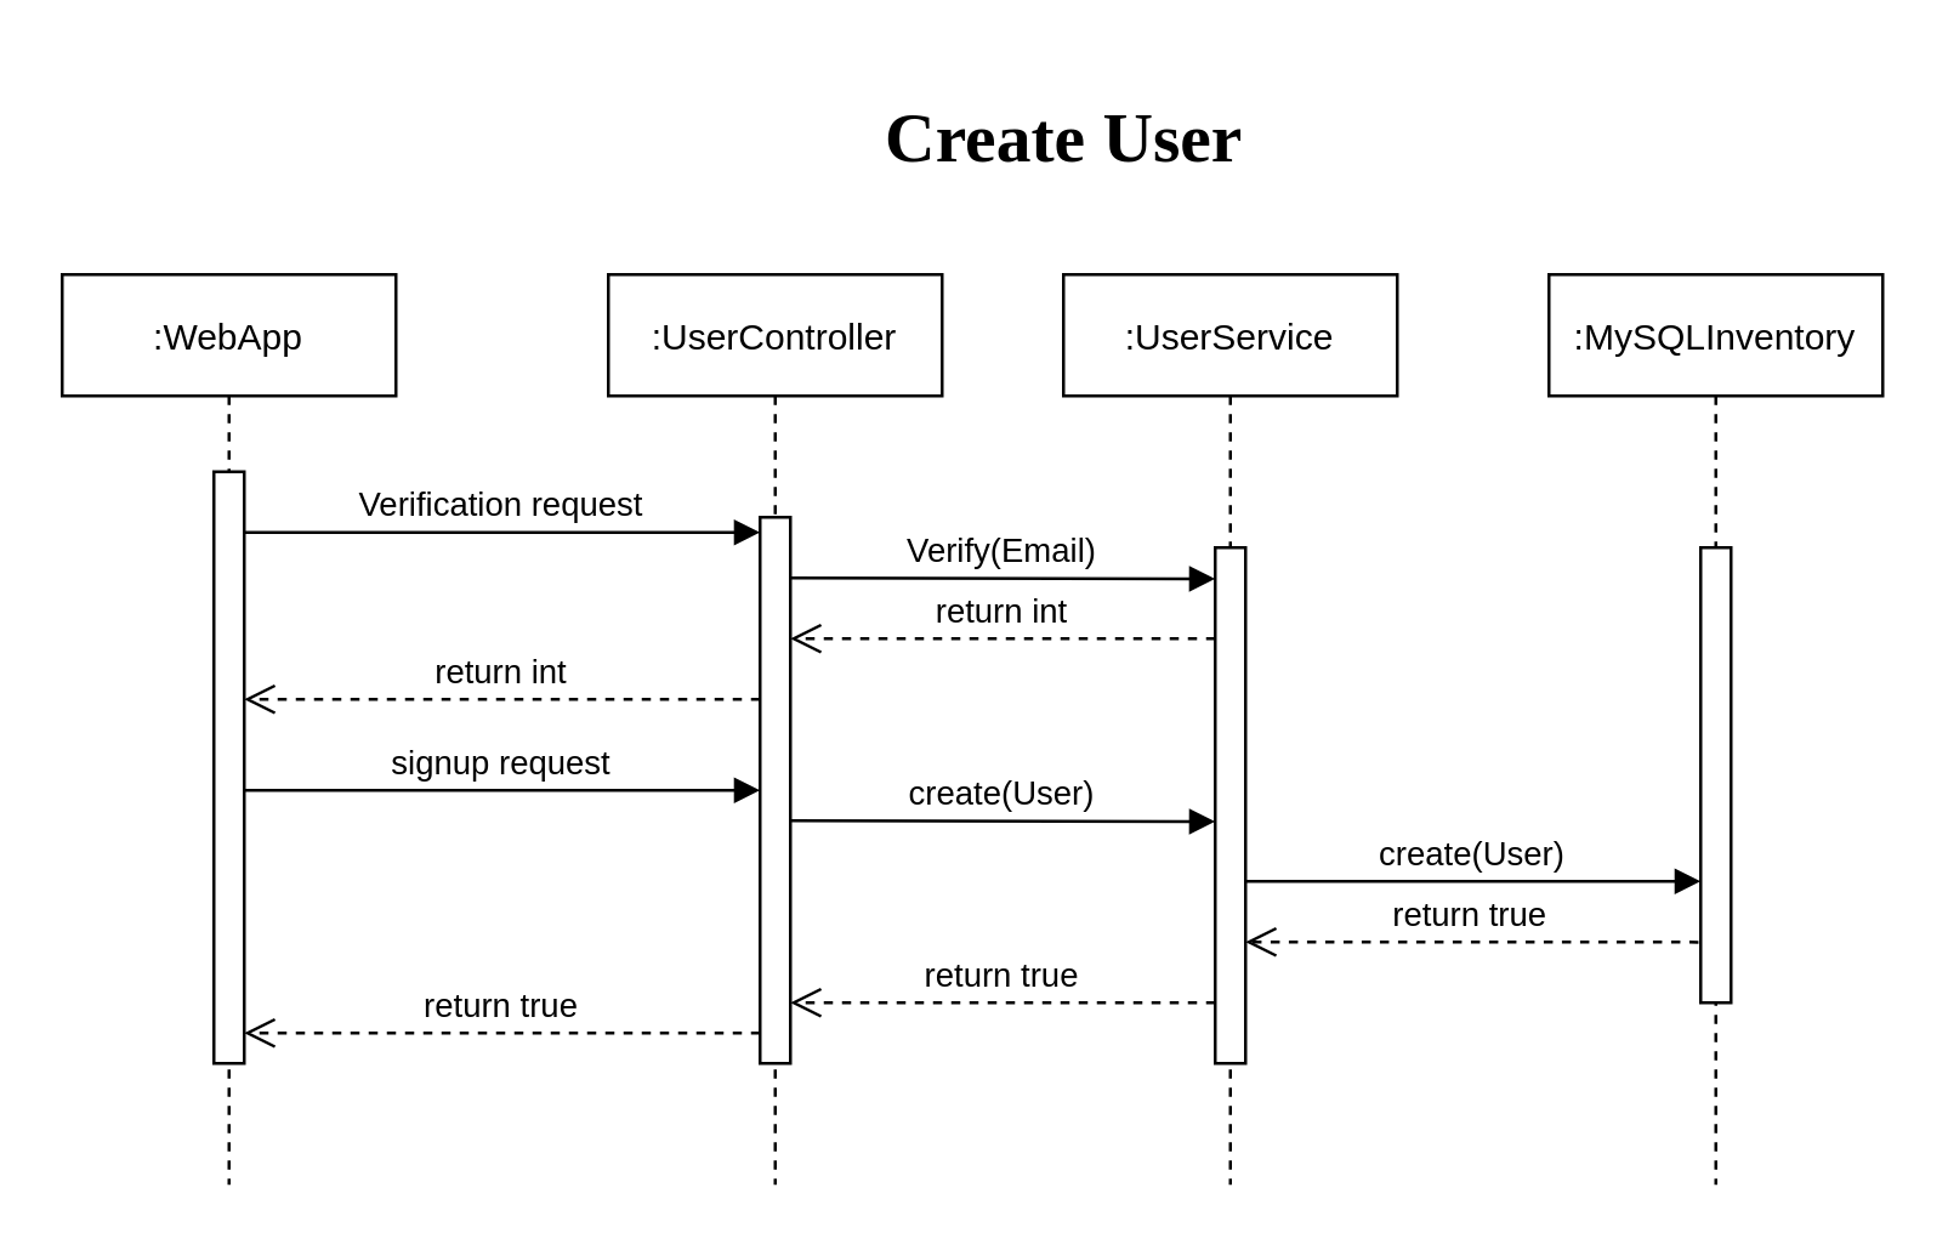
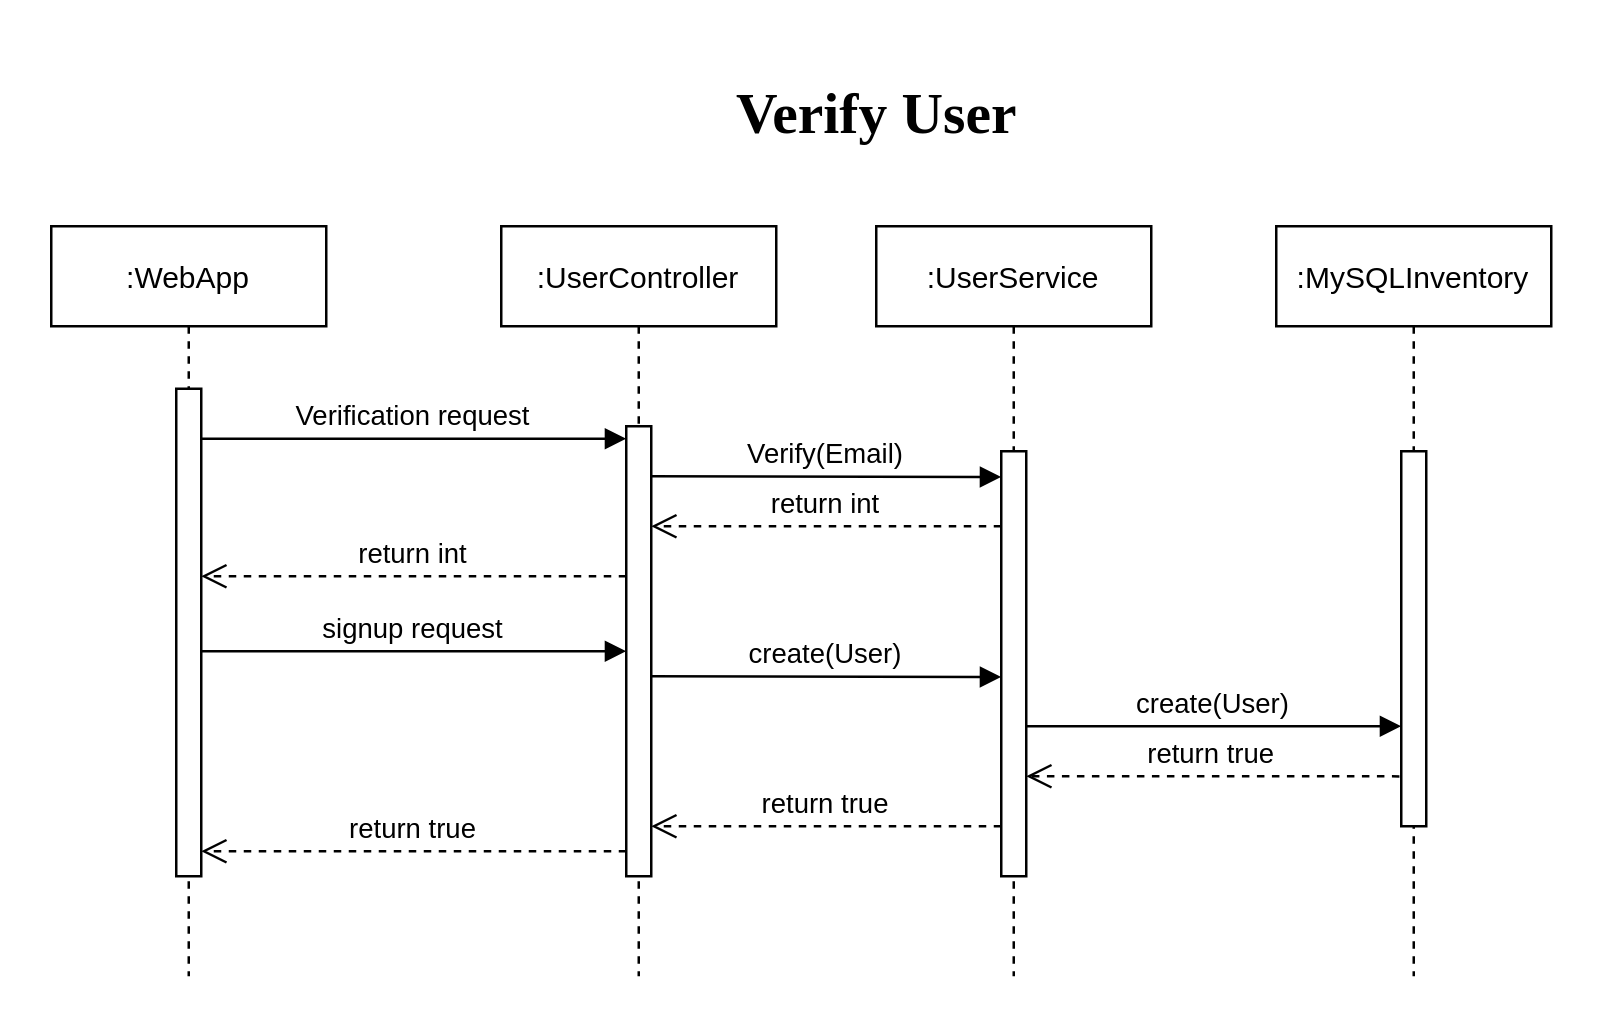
  <mxCell id="0" />
  <mxCell id="1" parent="0" />
  <mxCell id="2" value=":WebApp" style="shape=umlLifeline;perimeter=lifelinePerimeter;container=1;collapsible=0;recursiveResize=0;rounded=0;shadow=0;strokeWidth=1;" parent="1" vertex="1"><mxGeometry x="20" y="90" width="110" height="300" as="geometry" /></mxCell>
  <mxCell id="3" value="" style="points=[];perimeter=orthogonalPerimeter;rounded=0;shadow=0;strokeWidth=1;" parent="2" vertex="1"><mxGeometry x="50" y="65" width="10" height="195" as="geometry" /></mxCell>
  <mxCell id="4" value=":UserController" style="shape=umlLifeline;perimeter=lifelinePerimeter;container=1;collapsible=0;recursiveResize=0;rounded=0;shadow=0;strokeWidth=1;" parent="1" vertex="1"><mxGeometry x="200" y="90" width="110" height="300" as="geometry" /></mxCell>
  <mxCell id="5" value="" style="points=[];perimeter=orthogonalPerimeter;rounded=0;shadow=0;strokeWidth=1;" parent="4" vertex="1"><mxGeometry x="50" y="80" width="10" height="180" as="geometry" /></mxCell>
  <mxCell id="6" value="Verify(Email)" style="verticalAlign=bottom;endArrow=block;shadow=0;strokeWidth=1;" edge="1" parent="4"><mxGeometry relative="1" as="geometry"><mxPoint x="60" y="100.0" as="sourcePoint" /><mxPoint x="200" y="100.29" as="targetPoint" /></mxGeometry></mxCell>
  <mxCell id="7" value="return int" style="verticalAlign=bottom;endArrow=open;dashed=1;endSize=8;shadow=0;strokeWidth=1;" edge="1" parent="4"><mxGeometry relative="1" as="geometry"><mxPoint x="-120" y="140" as="targetPoint" /><mxPoint x="50" y="140.0" as="sourcePoint" /></mxGeometry></mxCell>
  <mxCell id="8" value="create(User)" style="verticalAlign=bottom;endArrow=block;shadow=0;strokeWidth=1;" parent="4" edge="1"><mxGeometry relative="1" as="geometry"><mxPoint x="60" y="180" as="sourcePoint" /><mxPoint x="200" y="180.29" as="targetPoint" /></mxGeometry></mxCell>
  <mxCell id="9" value="Verification request" style="verticalAlign=bottom;endArrow=block;entryX=0;entryY=0;shadow=0;strokeWidth=1;" parent="1" edge="1"><mxGeometry relative="1" as="geometry"><mxPoint x="80" y="175" as="sourcePoint" /><mxPoint x="250" y="175" as="targetPoint" /></mxGeometry></mxCell>
- <mxCell id="10" value="&lt;h1&gt;&lt;font face=&quot;Tahoma&quot;&gt;&lt;span style=&quot;font-size: 23px&quot;&gt;Create User&lt;/span&gt;&lt;/font&gt;&lt;/h1&gt;" style="text;html=1;align=center;verticalAlign=middle;resizable=0;points=[];autosize=1;" parent="1" vertex="1"><mxGeometry x="275" y="20" width="150" height="50" as="geometry" /></mxCell>
+ <mxCell id="10" value="&lt;h1&gt;&lt;font face=&quot;Tahoma&quot;&gt;&lt;span style=&quot;font-size: 23px&quot;&gt;Verify User&lt;/span&gt;&lt;/font&gt;&lt;/h1&gt;" style="text;html=1;align=center;verticalAlign=middle;resizable=0;points=[];autosize=1;" parent="1" vertex="1"><mxGeometry x="275" y="20" width="150" height="50" as="geometry" /></mxCell>
  <mxCell id="11" value=":MySQLInventory" style="shape=umlLifeline;perimeter=lifelinePerimeter;container=1;collapsible=0;recursiveResize=0;rounded=0;shadow=0;strokeWidth=1;" parent="1" vertex="1"><mxGeometry x="510" y="90" width="110" height="300" as="geometry" /></mxCell>
  <mxCell id="12" value="" style="points=[];perimeter=orthogonalPerimeter;rounded=0;shadow=0;strokeWidth=1;" parent="11" vertex="1"><mxGeometry x="50" y="90" width="10" height="150" as="geometry" /></mxCell>
  <mxCell id="13" value=":UserService" style="shape=umlLifeline;perimeter=lifelinePerimeter;container=1;collapsible=0;recursiveResize=0;rounded=0;shadow=0;strokeWidth=1;" parent="1" vertex="1"><mxGeometry x="350" y="90" width="110" height="300" as="geometry" /></mxCell>
  <mxCell id="14" value="" style="points=[];perimeter=orthogonalPerimeter;rounded=0;shadow=0;strokeWidth=1;" parent="13" vertex="1"><mxGeometry x="50" y="90" width="10" height="170" as="geometry" /></mxCell>
  <mxCell id="15" value="create(User)" style="verticalAlign=bottom;endArrow=block;shadow=0;strokeWidth=1;" parent="13" edge="1"><mxGeometry relative="1" as="geometry"><mxPoint x="60" y="200" as="sourcePoint" /><mxPoint x="210" y="200" as="targetPoint" /></mxGeometry></mxCell>
  <mxCell id="16" value="return true" style="verticalAlign=bottom;endArrow=open;dashed=1;endSize=8;shadow=0;strokeWidth=1;exitX=0.1;exitY=0.654;exitDx=0;exitDy=0;exitPerimeter=0;" parent="1" edge="1"><mxGeometry relative="1" as="geometry"><mxPoint x="80" y="340" as="targetPoint" /><mxPoint x="250" y="340" as="sourcePoint" /></mxGeometry></mxCell>
  <mxCell id="17" value="return true" style="verticalAlign=bottom;endArrow=open;dashed=1;endSize=8;shadow=0;strokeWidth=1;exitX=0.1;exitY=0.654;exitDx=0;exitDy=0;exitPerimeter=0;" parent="1" edge="1"><mxGeometry relative="1" as="geometry"><mxPoint x="260" y="330" as="targetPoint" /><mxPoint x="400" y="330" as="sourcePoint" /></mxGeometry></mxCell>
  <mxCell id="18" value="return true" style="verticalAlign=bottom;endArrow=open;dashed=1;endSize=8;shadow=0;strokeWidth=1;exitX=-0.073;exitY=0.867;exitDx=0;exitDy=0;exitPerimeter=0;" edge="1" parent="1" source="12"><mxGeometry relative="1" as="geometry"><mxPoint x="410" y="310" as="targetPoint" /><mxPoint x="550" y="310" as="sourcePoint" /></mxGeometry></mxCell>
  <mxCell id="19" value="signup request" style="verticalAlign=bottom;endArrow=block;entryX=0;entryY=0;shadow=0;strokeWidth=1;" edge="1" parent="1"><mxGeometry relative="1" as="geometry"><mxPoint x="80" y="260" as="sourcePoint" /><mxPoint x="250" y="260" as="targetPoint" /></mxGeometry></mxCell>
  <mxCell id="20" value="return int" style="verticalAlign=bottom;endArrow=open;dashed=1;endSize=8;shadow=0;strokeWidth=1;" edge="1" parent="1"><mxGeometry relative="1" as="geometry"><mxPoint x="260" y="210" as="targetPoint" /><mxPoint x="400" y="210" as="sourcePoint" /></mxGeometry></mxCell>
